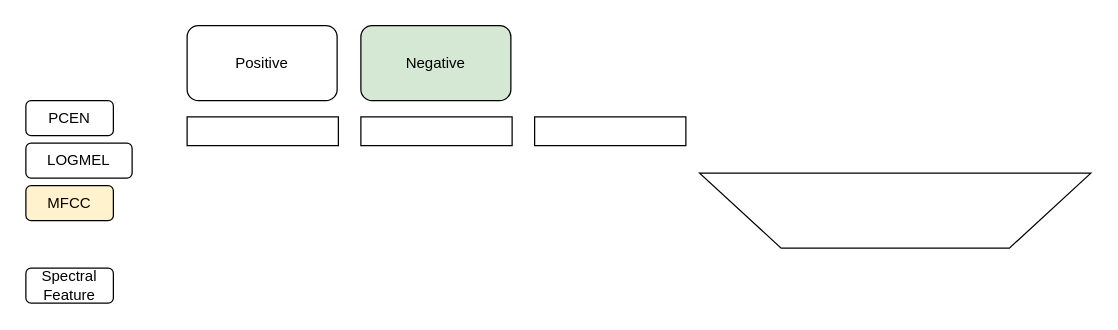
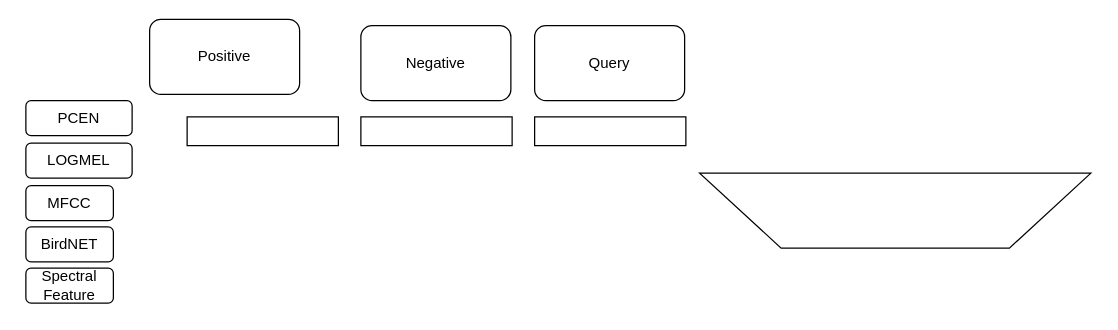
  <mxCell id="0" />
  <mxCell id="1" parent="0" />
- <mxCell id="2" value="Positive" style="rounded=1;whiteSpace=wrap;html=1;" vertex="1" parent="1"><mxGeometry y="20" width="120" height="60" as="geometry" x="149" /></mxCell>
- <mxCell id="3" value="PCEN" style="rounded=1;whiteSpace=wrap;html=1;" vertex="1" parent="1"><mxGeometry x="20" y="80" width="70" height="28" as="geometry" /></mxCell>
+ <mxCell id="2" value="Positive" style="rounded=1;whiteSpace=wrap;html=1;" vertex="1" parent="1"><mxGeometry x="119" y="15" width="120" height="60" as="geometry" /></mxCell>
+ <mxCell id="3" value="PCEN" style="rounded=1;whiteSpace=wrap;html=1;" vertex="1" parent="1"><mxGeometry x="20" y="80" width="85" height="28" as="geometry" /></mxCell>
  <mxCell id="4" value="LOGMEL" style="rounded=1;whiteSpace=wrap;html=1;" vertex="1" parent="1"><mxGeometry x="20" y="114" width="85" height="28" as="geometry" /></mxCell>
- <mxCell id="5" value="MFCC" style="rounded=1;whiteSpace=wrap;html=1;fillColor=#fff2cc;" vertex="1" parent="1"><mxGeometry x="20" y="148" width="70" height="28" as="geometry" /></mxCell>
- <mxCell id="7" value="Negative" style="rounded=1;whiteSpace=wrap;html=1;fillColor=#d5e8d4;" vertex="1" parent="1"><mxGeometry x="288" y="20" width="120" height="60" as="geometry" /></mxCell>
+ <mxCell id="5" value="MFCC" style="rounded=1;whiteSpace=wrap;html=1;" vertex="1" parent="1"><mxGeometry x="20" y="148" width="70" height="28" as="geometry" /></mxCell>
+ <mxCell id="6" value="BirdNET" style="rounded=1;whiteSpace=wrap;html=1;" vertex="1" parent="1"><mxGeometry x="20" y="181" width="70" height="28" as="geometry" /></mxCell>
+ <mxCell id="7" value="Negative" style="rounded=1;whiteSpace=wrap;html=1;" vertex="1" parent="1"><mxGeometry x="288" y="20" width="120" height="60" as="geometry" /></mxCell>
+ <mxCell id="8" value="Query" style="rounded=1;whiteSpace=wrap;html=1;" vertex="1" parent="1"><mxGeometry x="427" y="20" width="120" height="60" as="geometry" /></mxCell>
  <mxCell id="9" value="Spectral&lt;br&gt;Feature" style="rounded=1;whiteSpace=wrap;html=1;" vertex="1" parent="1"><mxGeometry x="20" y="214" width="70" height="28" as="geometry" /></mxCell>
  <mxCell id="10" value="" style="rounded=0;whiteSpace=wrap;html=1;" vertex="1" parent="1"><mxGeometry y="93" width="121" height="23" as="geometry" x="149" /></mxCell>
  <mxCell id="11" value="" style="rounded=0;whiteSpace=wrap;html=1;" vertex="1" parent="1"><mxGeometry x="288" y="93" width="121" height="23" as="geometry" /></mxCell>
  <mxCell id="12" value="" style="rounded=0;whiteSpace=wrap;html=1;" vertex="1" parent="1"><mxGeometry x="427" y="93" width="121" height="23" as="geometry" /></mxCell>
  <mxCell id="13" value="" style="shape=trapezoid;perimeter=trapezoidPerimeter;whiteSpace=wrap;html=1;fixedSize=1;rotation=-180;size=65.196;" vertex="1" parent="1"><mxGeometry x="559" y="138" width="313" height="60" as="geometry" /></mxCell>
